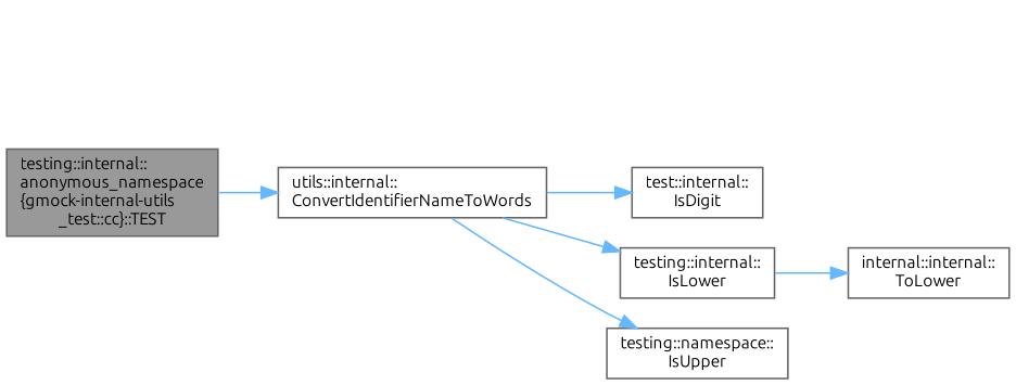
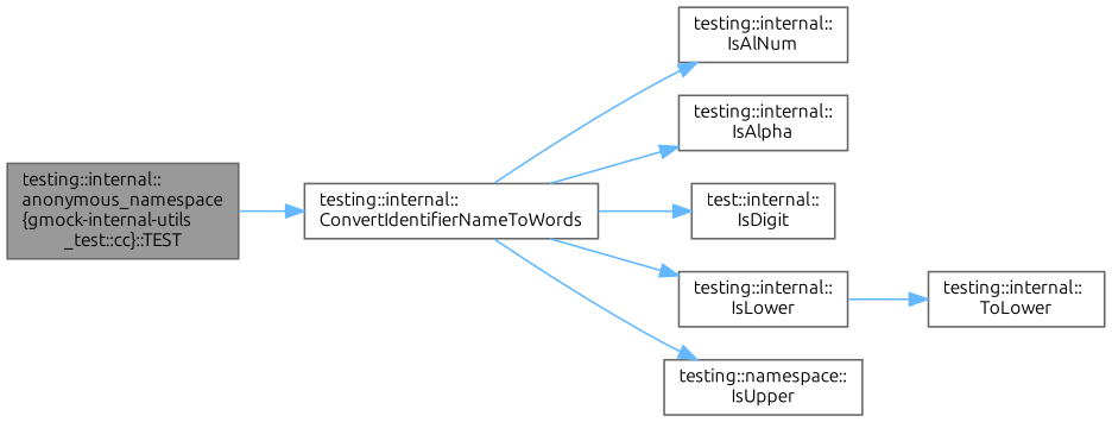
  digraph {
    fontname=Ubuntu
    rankdir=LR
    node [color=grey40 fillcolor=white fontname=Ubuntu fontsize=10 shape=box style=filled]
    edge [color=steelblue1 fontname=Ubuntu fontsize=10 labelfontname=Helvetica labelfontsize=10 style=solid]
    n1 [color=gray40 fillcolor=grey60 fontcolor=black height=0.2 label="testing::internal::\lanonymous_namespace\l\{gmock-internal-utils\l_test::cc\}::TEST" width=0.4]
-   n2 [height=0.2 label="utils::internal::\lConvertIdentifierNameToWords" width=0.4]
+   n2 [height=0.2 label="testing::internal::\lConvertIdentifierNameToWords" width=0.4]
+   n3 [height=0.2 label="testing::internal::\lIsAlNum" width=0.4]
+   n4 [height=0.2 label="testing::internal::\lIsAlpha" width=0.4]
    n5 [height=0.2 label="test::internal::\lIsDigit" width=0.4]
    n6 [height=0.2 label="testing::internal::\lIsLower" width=0.4]
    n7 [height=0.2 label="testing::namespace::\lIsUpper" width=0.4]
-   n8 [height=0.2 label="internal::internal::\lToLower" width=0.4]
+   n8 [height=0.2 label="testing::internal::\lToLower" width=0.4]
    n1 -> n2
+   n2 -> n3
+   n2 -> n4
    n2 -> n5
    n2 -> n6
    n2 -> n7
    n6 -> n8
  }
